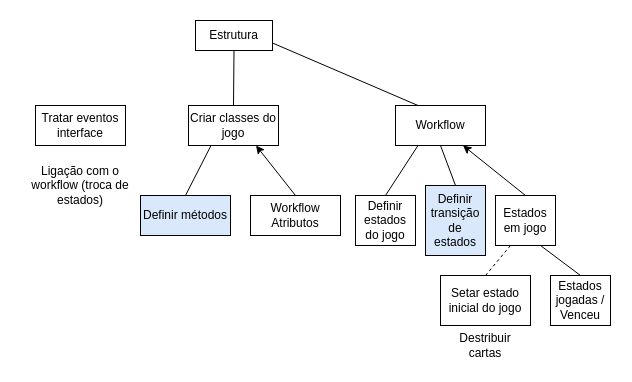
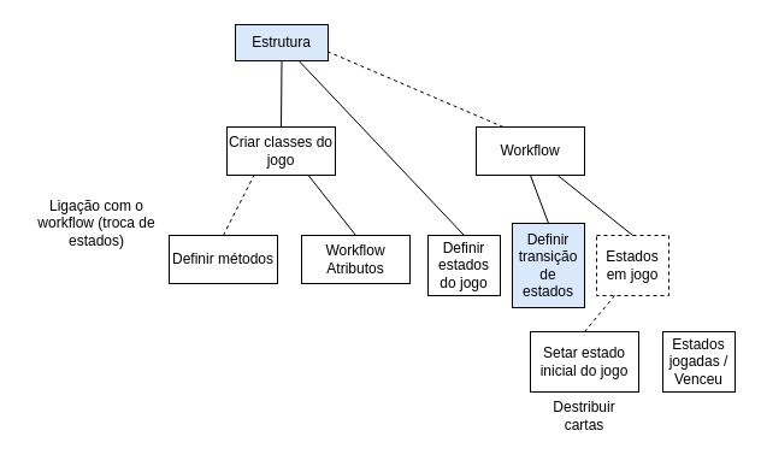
  <mxCell id="0" />
  <mxCell id="1" parent="0" />
- <mxCell id="2" value="Estrutura&lt;br&gt;" style="rounded=0;whiteSpace=wrap;html=1;" vertex="1" parent="1"><mxGeometry x="195" y="20" width="77" height="30" as="geometry" /></mxCell>
- <mxCell id="3" value="Tratar eventos interface&lt;br&gt;" style="rounded=0;whiteSpace=wrap;html=1;" vertex="1" parent="1"><mxGeometry x="35" y="105" width="90" height="40" as="geometry" /></mxCell>
+ <mxCell id="2" value="Estrutura&lt;br&gt;" style="rounded=0;whiteSpace=wrap;html=1;fillColor=#dae8fc;" vertex="1" parent="1"><mxGeometry x="195" y="20" width="77" height="30" as="geometry" /></mxCell>
  <mxCell id="4" value="Criar classes do jogo&lt;br&gt;" style="rounded=0;whiteSpace=wrap;html=1;" vertex="1" parent="1"><mxGeometry x="188" y="105" width="90" height="40" as="geometry" /></mxCell>
  <mxCell id="5" value="Workflow&lt;br&gt;" style="rounded=0;whiteSpace=wrap;html=1;" vertex="1" parent="1"><mxGeometry x="395" y="105" width="90" height="40" as="geometry" /></mxCell>
  <mxCell id="6" value="Ligação com o workflow (troca de estados)&lt;br&gt;" style="text;html=1;strokeColor=none;fillColor=none;align=center;verticalAlign=middle;whiteSpace=wrap;rounded=0;" vertex="1" parent="1"><mxGeometry x="20" y="165" width="120" height="40" as="geometry" /></mxCell>
- <mxCell id="7" value="Definir métodos&lt;br&gt;" style="rounded=0;whiteSpace=wrap;html=1;fillColor=#dae8fc;" vertex="1" parent="1"><mxGeometry x="140" y="195" width="90" height="40" as="geometry" /></mxCell>
+ <mxCell id="7" value="Definir métodos&lt;br&gt;" style="rounded=0;whiteSpace=wrap;html=1;" vertex="1" parent="1"><mxGeometry x="140" y="195" width="90" height="40" as="geometry" /></mxCell>
  <mxCell id="8" value="Workflow Atributos&lt;br&gt;" style="rounded=0;whiteSpace=wrap;html=1;" vertex="1" parent="1"><mxGeometry x="250" y="195" width="90" height="40" as="geometry" /></mxCell>
  <mxCell id="9" value="Definir estados do jogo&lt;br&gt;" style="rounded=0;whiteSpace=wrap;html=1;" vertex="1" parent="1"><mxGeometry x="355" y="195" width="60" height="50" as="geometry" /></mxCell>
  <mxCell id="10" value="Definir transição de estados&lt;br&gt;" style="rounded=0;whiteSpace=wrap;html=1;fillColor=#dae8fc;" vertex="1" parent="1"><mxGeometry x="425" y="185" width="60" height="70" as="geometry" /></mxCell>
- <mxCell id="11" value="Estados em jogo&lt;br&gt;" style="rounded=0;whiteSpace=wrap;html=1;" vertex="1" parent="1"><mxGeometry x="495" y="195" width="60" height="50" as="geometry" /></mxCell>
+ <mxCell id="11" value="Estados em jogo&lt;br&gt;" style="rounded=0;whiteSpace=wrap;html=1;dashed=1;" vertex="1" parent="1"><mxGeometry x="495" y="195" width="60" height="50" as="geometry" /></mxCell>
  <mxCell id="12" value="Setar estado inicial do jogo&lt;br&gt;" style="rounded=0;whiteSpace=wrap;html=1;" vertex="1" parent="1"><mxGeometry x="440" y="275" width="90" height="50" as="geometry" /></mxCell>
  <mxCell id="13" value="Estados jogadas / Venceu&lt;br&gt;" style="rounded=0;whiteSpace=wrap;html=1;" vertex="1" parent="1"><mxGeometry x="550" y="275" width="60" height="50" as="geometry" /></mxCell>
  <mxCell id="14" value="Destribuir cartas" style="text;html=1;strokeColor=none;fillColor=none;align=center;verticalAlign=middle;whiteSpace=wrap;rounded=0;" vertex="1" parent="1"><mxGeometry x="455" y="330" width="60" height="30" as="geometry" /></mxCell>
  <mxCell id="15" value="" style="endArrow=none;html=1;entryX=0.5;entryY=1;entryDx=0;entryDy=0;exitX=0.5;exitY=0;exitDx=0;exitDy=0;" edge="1" parent="1" source="4" target="2"><mxGeometry width="50" height="50" relative="1" as="geometry"><mxPoint x="28" y="115" as="sourcePoint" /><mxPoint x="205" y="53" as="targetPoint" /></mxGeometry></mxCell>
- <mxCell id="16" value="" style="endArrow=none;html=1;entryX=1;entryY=0.75;entryDx=0;entryDy=0;exitX=0.25;exitY=0;exitDx=0;exitDy=0;" edge="1" parent="1" source="5" target="2"><mxGeometry width="50" height="50" relative="1" as="geometry"><mxPoint x="243" y="115" as="sourcePoint" /><mxPoint x="244" y="60" as="targetPoint" /></mxGeometry></mxCell>
- <mxCell id="17" value="" style="endArrow=none;html=1;entryX=0.25;entryY=1;entryDx=0;entryDy=0;exitX=0.5;exitY=0;exitDx=0;exitDy=0;" edge="1" parent="1" source="7" target="4"><mxGeometry width="50" height="50" relative="1" as="geometry"><mxPoint x="-60" y="495" as="sourcePoint" /><mxPoint x="-10" y="445" as="targetPoint" /></mxGeometry></mxCell>
- <mxCell id="18" value="" style="endArrow=classic;html=1;entryX=0.75;entryY=1;entryDx=0;entryDy=0;exitX=0.5;exitY=0;exitDx=0;exitDy=0;" edge="1" parent="1" source="8" target="4"><mxGeometry width="50" height="50" relative="1" as="geometry"><mxPoint x="195" y="205" as="sourcePoint" /><mxPoint x="221" y="155" as="targetPoint" /></mxGeometry></mxCell>
- <mxCell id="19" value="" style="endArrow=none;html=1;entryX=0.25;entryY=1;entryDx=0;entryDy=0;exitX=0.5;exitY=0;exitDx=0;exitDy=0;" edge="1" parent="1" source="9" target="5"><mxGeometry width="50" height="50" relative="1" as="geometry"><mxPoint x="280" y="205" as="sourcePoint" /><mxPoint x="241" y="155" as="targetPoint" /></mxGeometry></mxCell>
+ <mxCell id="16" value="" style="endArrow=none;html=1;entryX=1;entryY=0.75;entryDx=0;entryDy=0;exitX=0.25;exitY=0;exitDx=0;exitDy=0;dashed=1;" edge="1" parent="1" source="5" target="2"><mxGeometry width="50" height="50" relative="1" as="geometry"><mxPoint x="243" y="115" as="sourcePoint" /><mxPoint x="244" y="60" as="targetPoint" /></mxGeometry></mxCell>
+ <mxCell id="17" value="" style="endArrow=none;html=1;entryX=0.25;entryY=1;entryDx=0;entryDy=0;exitX=0.5;exitY=0;exitDx=0;exitDy=0;dashed=1;" edge="1" parent="1" source="7" target="4"><mxGeometry width="50" height="50" relative="1" as="geometry"><mxPoint x="-60" y="495" as="sourcePoint" /><mxPoint x="-10" y="445" as="targetPoint" /></mxGeometry></mxCell>
+ <mxCell id="18" value="" style="endArrow=none;html=1;entryX=0.75;entryY=1;entryDx=0;entryDy=0;exitX=0.5;exitY=0;exitDx=0;exitDy=0;" edge="1" parent="1" source="8" target="4"><mxGeometry width="50" height="50" relative="1" as="geometry"><mxPoint x="195" y="205" as="sourcePoint" /><mxPoint x="221" y="155" as="targetPoint" /></mxGeometry></mxCell>
+ <mxCell id="19" value="" style="endArrow=none;html=1;exitX=0.5;exitY=0;exitDx=0;exitDy=0;" edge="1" parent="1" source="9" target="2"><mxGeometry width="50" height="50" relative="1" as="geometry"><mxPoint x="280" y="205" as="sourcePoint" /><mxPoint x="241" y="155" as="targetPoint" /></mxGeometry></mxCell>
  <mxCell id="20" value="" style="endArrow=none;html=1;entryX=0.5;entryY=1;entryDx=0;entryDy=0;exitX=0.5;exitY=0;exitDx=0;exitDy=0;" edge="1" parent="1" source="10" target="5"><mxGeometry width="50" height="50" relative="1" as="geometry"><mxPoint x="395" y="205" as="sourcePoint" /><mxPoint x="428" y="155" as="targetPoint" /></mxGeometry></mxCell>
- <mxCell id="21" value="" style="endArrow=classic;html=1;exitX=0.5;exitY=0;exitDx=0;exitDy=0;entryX=0.75;entryY=1;entryDx=0;entryDy=0;" edge="1" parent="1" source="11" target="5"><mxGeometry width="50" height="50" relative="1" as="geometry"><mxPoint x="465" y="195" as="sourcePoint" /><mxPoint x="465" y="155" as="targetPoint" /></mxGeometry></mxCell>
+ <mxCell id="21" value="" style="endArrow=none;html=1;exitX=0.5;exitY=0;exitDx=0;exitDy=0;entryX=0.75;entryY=1;entryDx=0;entryDy=0;" edge="1" parent="1" source="11" target="5"><mxGeometry width="50" height="50" relative="1" as="geometry"><mxPoint x="465" y="195" as="sourcePoint" /><mxPoint x="465" y="155" as="targetPoint" /></mxGeometry></mxCell>
  <mxCell id="22" value="" style="endArrow=none;html=1;exitX=0.5;exitY=0;exitDx=0;exitDy=0;entryX=0.25;entryY=1;entryDx=0;entryDy=0;dashed=1;" edge="1" parent="1" source="12" target="11"><mxGeometry width="50" height="50" relative="1" as="geometry"><mxPoint x="560" y="205" as="sourcePoint" /><mxPoint x="498" y="155" as="targetPoint" /></mxGeometry></mxCell>
- <mxCell id="23" value="" style="endArrow=none;html=1;exitX=0.5;exitY=0;exitDx=0;exitDy=0;entryX=0.75;entryY=1;entryDx=0;entryDy=0;" edge="1" parent="1" source="13" target="11"><mxGeometry width="50" height="50" relative="1" as="geometry"><mxPoint x="495" y="345" as="sourcePoint" /><mxPoint x="545" y="255" as="targetPoint" /></mxGeometry></mxCell>
